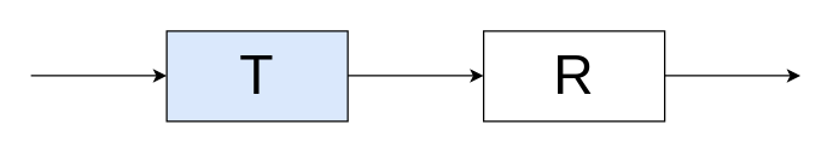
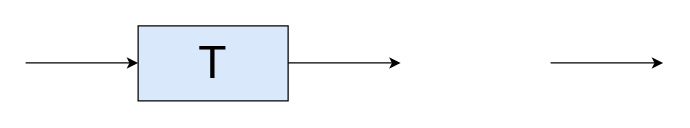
  <mxCell id="0" />
  <mxCell id="1" parent="0" />
  <mxCell id="2" value="" style="group" vertex="1" connectable="0" parent="1"><mxGeometry width="510" height="60" as="geometry" x="20" y="20" /></mxCell>
  <mxCell id="3" value="" style="endArrow=classic;html=1;entryX=0;entryY=0.5;entryDx=0;entryDy=0;" edge="1" parent="2"><mxGeometry width="50" height="50" relative="1" as="geometry"><mxPoint y="29.64" as="sourcePoint" /><mxPoint x="90" y="29.64" as="targetPoint" /></mxGeometry></mxCell>
  <mxCell id="4" value="&lt;span style=&quot;font-size: 37px&quot;&gt;T&lt;/span&gt;" style="rounded=0;whiteSpace=wrap;html=1;fillColor=#dae8fc;" vertex="1" parent="2"><mxGeometry x="90" width="120" height="60" as="geometry" /></mxCell>
  <mxCell id="5" value="" style="endArrow=classic;html=1;entryX=0;entryY=0.5;entryDx=0;entryDy=0;" edge="1" parent="2"><mxGeometry width="50" height="50" relative="1" as="geometry"><mxPoint x="210" y="29.64" as="sourcePoint" /><mxPoint x="300" y="29.64" as="targetPoint" /></mxGeometry></mxCell>
- <mxCell id="6" value="&lt;span style=&quot;font-size: 37px&quot;&gt;R&lt;/span&gt;" style="rounded=0;whiteSpace=wrap;html=1;" vertex="1" parent="2"><mxGeometry x="300" width="120" height="60" as="geometry" /></mxCell>
  <mxCell id="7" value="" style="endArrow=classic;html=1;entryX=0;entryY=0.5;entryDx=0;entryDy=0;" edge="1" parent="2"><mxGeometry width="50" height="50" relative="1" as="geometry"><mxPoint x="420" y="29.64" as="sourcePoint" /><mxPoint x="510" y="29.64" as="targetPoint" /></mxGeometry></mxCell>
